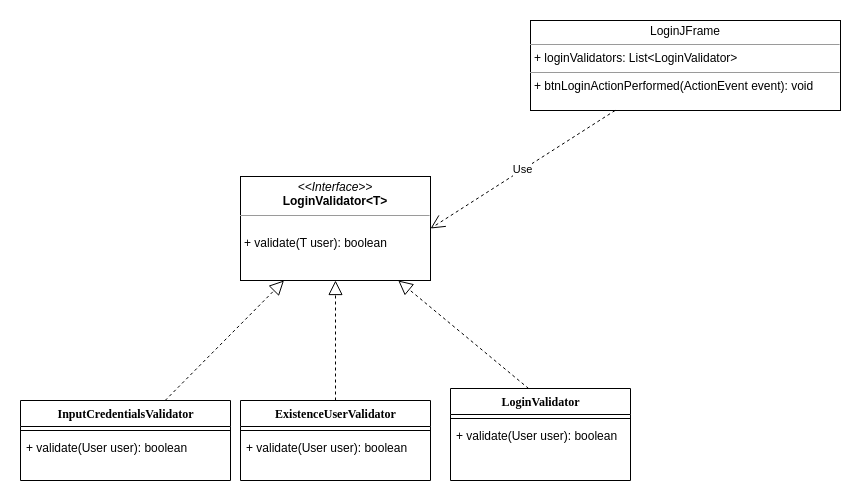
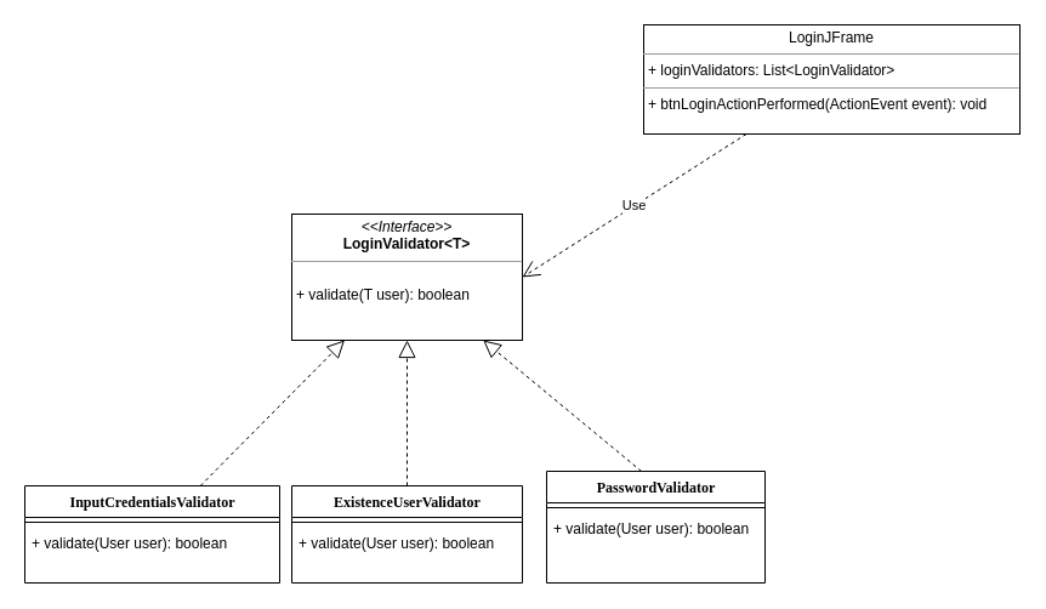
  <mxCell id="0" />
  <mxCell id="1" parent="0" />
  <mxCell id="2" value="InputCredentialsValidator" style="swimlane;html=1;fontStyle=1;align=center;verticalAlign=top;childLayout=stackLayout;horizontal=1;startSize=26;horizontalStack=0;resizeParent=1;resizeLast=0;collapsible=1;marginBottom=0;swimlaneFillColor=#ffffff;rounded=0;shadow=0;comic=0;labelBackgroundColor=none;strokeWidth=1;fillColor=none;fontFamily=Verdana;fontSize=12" parent="1" vertex="1"><mxGeometry x="20" y="400" width="210" height="80" as="geometry" /></mxCell>
  <mxCell id="3" value="" style="line;html=1;strokeWidth=1;fillColor=none;align=left;verticalAlign=middle;spacingTop=-1;spacingLeft=3;spacingRight=3;rotatable=0;labelPosition=right;points=[];portConstraint=eastwest;" parent="2" vertex="1"><mxGeometry y="26" width="210" height="8" as="geometry" /></mxCell>
  <mxCell id="4" value="+ validate(User user): boolean" style="text;html=1;strokeColor=none;fillColor=none;align=left;verticalAlign=top;spacingLeft=4;spacingRight=4;whiteSpace=wrap;overflow=hidden;rotatable=0;points=[[0,0.5],[1,0.5]];portConstraint=eastwest;" parent="2" vertex="1"><mxGeometry y="34" width="210" height="26" as="geometry" /></mxCell>
  <mxCell id="5" value="ExistenceUserValidator" style="swimlane;html=1;fontStyle=1;align=center;verticalAlign=top;childLayout=stackLayout;horizontal=1;startSize=26;horizontalStack=0;resizeParent=1;resizeLast=0;collapsible=1;marginBottom=0;swimlaneFillColor=#ffffff;rounded=0;shadow=0;comic=0;labelBackgroundColor=none;strokeWidth=1;fillColor=none;fontFamily=Verdana;fontSize=12" parent="1" vertex="1"><mxGeometry x="240" y="400" width="190" height="80" as="geometry" /></mxCell>
  <mxCell id="6" value="" style="line;html=1;strokeWidth=1;fillColor=none;align=left;verticalAlign=middle;spacingTop=-1;spacingLeft=3;spacingRight=3;rotatable=0;labelPosition=right;points=[];portConstraint=eastwest;" parent="5" vertex="1"><mxGeometry y="26" width="190" height="8" as="geometry" /></mxCell>
  <mxCell id="7" value="+ validate(User user): boolean" style="text;html=1;strokeColor=none;fillColor=none;align=left;verticalAlign=top;spacingLeft=4;spacingRight=4;whiteSpace=wrap;overflow=hidden;rotatable=0;points=[[0,0.5],[1,0.5]];portConstraint=eastwest;" parent="5" vertex="1"><mxGeometry y="34" width="190" height="26" as="geometry" /></mxCell>
- <mxCell id="8" value="LoginValidator" style="swimlane;html=1;fontStyle=1;align=center;verticalAlign=top;childLayout=stackLayout;horizontal=1;startSize=26;horizontalStack=0;resizeParent=1;resizeLast=0;collapsible=1;marginBottom=0;swimlaneFillColor=#ffffff;rounded=0;shadow=0;comic=0;labelBackgroundColor=none;strokeWidth=1;fillColor=none;fontFamily=Verdana;fontSize=12" parent="1" vertex="1"><mxGeometry x="450" y="388" width="180" height="92" as="geometry" /></mxCell>
+ <mxCell id="8" value="PasswordValidator" style="swimlane;html=1;fontStyle=1;align=center;verticalAlign=top;childLayout=stackLayout;horizontal=1;startSize=26;horizontalStack=0;resizeParent=1;resizeLast=0;collapsible=1;marginBottom=0;swimlaneFillColor=#ffffff;rounded=0;shadow=0;comic=0;labelBackgroundColor=none;strokeWidth=1;fillColor=none;fontFamily=Verdana;fontSize=12" parent="1" vertex="1"><mxGeometry x="450" y="388" width="180" height="92" as="geometry" /></mxCell>
  <mxCell id="9" value="" style="line;html=1;strokeWidth=1;fillColor=none;align=left;verticalAlign=middle;spacingTop=-1;spacingLeft=3;spacingRight=3;rotatable=0;labelPosition=right;points=[];portConstraint=eastwest;" parent="8" vertex="1"><mxGeometry y="26" width="180" height="8" as="geometry" /></mxCell>
  <mxCell id="10" value="+ validate(User user): boolean" style="text;html=1;strokeColor=none;fillColor=none;align=left;verticalAlign=top;spacingLeft=4;spacingRight=4;whiteSpace=wrap;overflow=hidden;rotatable=0;points=[[0,0.5],[1,0.5]];portConstraint=eastwest;" parent="8" vertex="1"><mxGeometry y="34" width="180" height="54" as="geometry" /></mxCell>
  <mxCell id="11" value="&lt;p style=&quot;margin: 0px ; margin-top: 4px ; text-align: center&quot;&gt;&lt;i&gt;&amp;lt;&amp;lt;Interface&amp;gt;&amp;gt;&lt;/i&gt;&lt;br&gt;&lt;b&gt;LoginValidator&amp;lt;T&amp;gt;&lt;/b&gt;&lt;/p&gt;&lt;hr size=&quot;1&quot;&gt;&lt;p style=&quot;margin: 0px ; margin-left: 4px&quot;&gt;&lt;br&gt;+ validate(T user): boolean&lt;br&gt;&lt;br&gt;&lt;/p&gt;" style="verticalAlign=top;align=left;overflow=fill;fontSize=12;fontFamily=Helvetica;html=1;rounded=0;shadow=0;comic=0;labelBackgroundColor=none;strokeWidth=1" parent="1" vertex="1"><mxGeometry x="240" y="176" width="190" height="104" as="geometry" /></mxCell>
  <mxCell id="12" value="" style="endArrow=block;dashed=1;endFill=0;endSize=12;html=1;exitX=0.434;exitY=0;exitDx=0;exitDy=0;exitPerimeter=0;" parent="1" source="8" target="11" edge="1"><mxGeometry width="160" relative="1" as="geometry"><mxPoint x="560" y="520" as="sourcePoint" /><mxPoint x="630" y="400" as="targetPoint" /></mxGeometry></mxCell>
  <mxCell id="13" value="" style="endArrow=block;dashed=1;endFill=0;endSize=12;html=1;" parent="1" source="5" target="11" edge="1"><mxGeometry width="160" relative="1" as="geometry"><mxPoint x="314.475" y="402.002" as="sourcePoint" /><mxPoint x="169.999" y="280" as="targetPoint" /></mxGeometry></mxCell>
  <mxCell id="14" value="" style="endArrow=block;dashed=1;endFill=0;endSize=12;html=1;" parent="1" source="2" target="11" edge="1"><mxGeometry width="160" relative="1" as="geometry"><mxPoint x="126.903" y="350" as="sourcePoint" /><mxPoint x="123.106" y="230" as="targetPoint" /></mxGeometry></mxCell>
  <mxCell id="15" value="&lt;p style=&quot;margin: 0px ; margin-top: 4px ; text-align: center&quot;&gt;LoginJFrame&lt;/p&gt;&lt;hr size=&quot;1&quot;&gt;&lt;p style=&quot;margin: 0px ; margin-left: 4px&quot;&gt;+ loginValidators: List&amp;lt;LoginValidator&amp;gt;&lt;/p&gt;&lt;hr size=&quot;1&quot;&gt;&lt;p style=&quot;margin: 0px ; margin-left: 4px&quot;&gt;+ btnLoginActionPerformed(ActionEvent event): void&lt;/p&gt;" style="verticalAlign=top;align=left;overflow=fill;fontSize=12;fontFamily=Helvetica;html=1;" parent="1" vertex="1"><mxGeometry x="530" y="20" width="310" height="90" as="geometry" /></mxCell>
  <mxCell id="16" value="Use" style="endArrow=open;endSize=12;dashed=1;html=1;entryX=1;entryY=0.5;entryDx=0;entryDy=0;" parent="1" source="15" target="11" edge="1"><mxGeometry width="160" relative="1" as="geometry"><mxPoint x="470" y="310" as="sourcePoint" /><mxPoint x="630" y="310" as="targetPoint" /></mxGeometry></mxCell>
